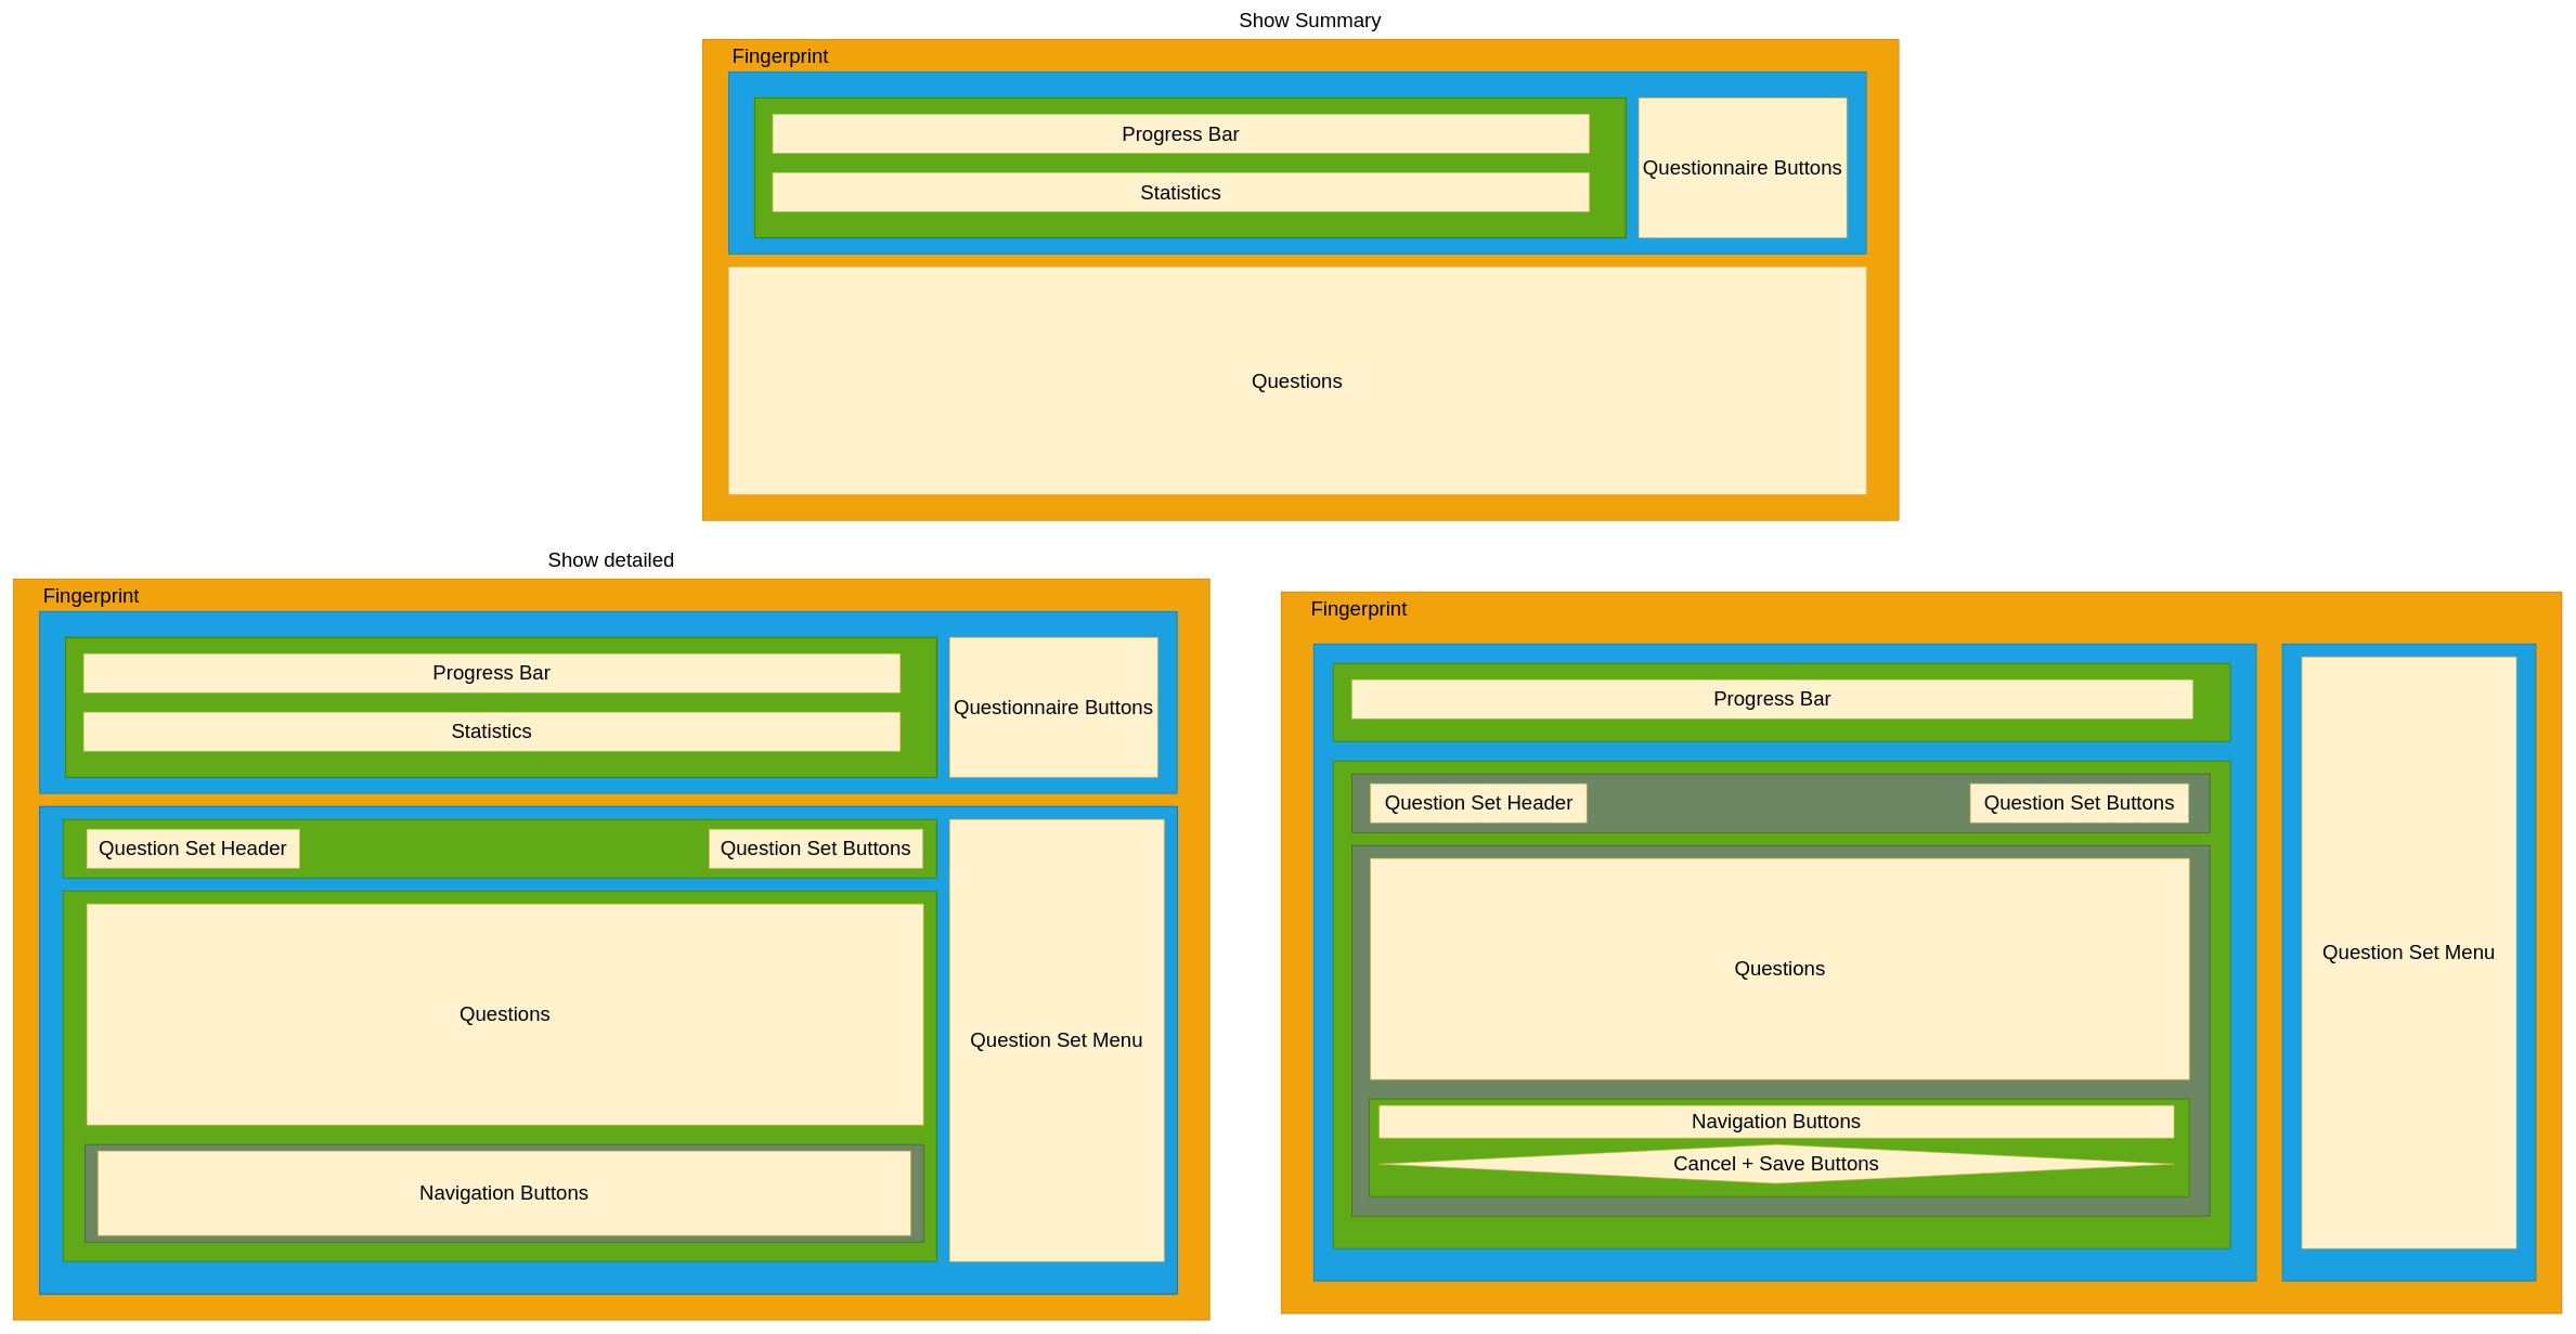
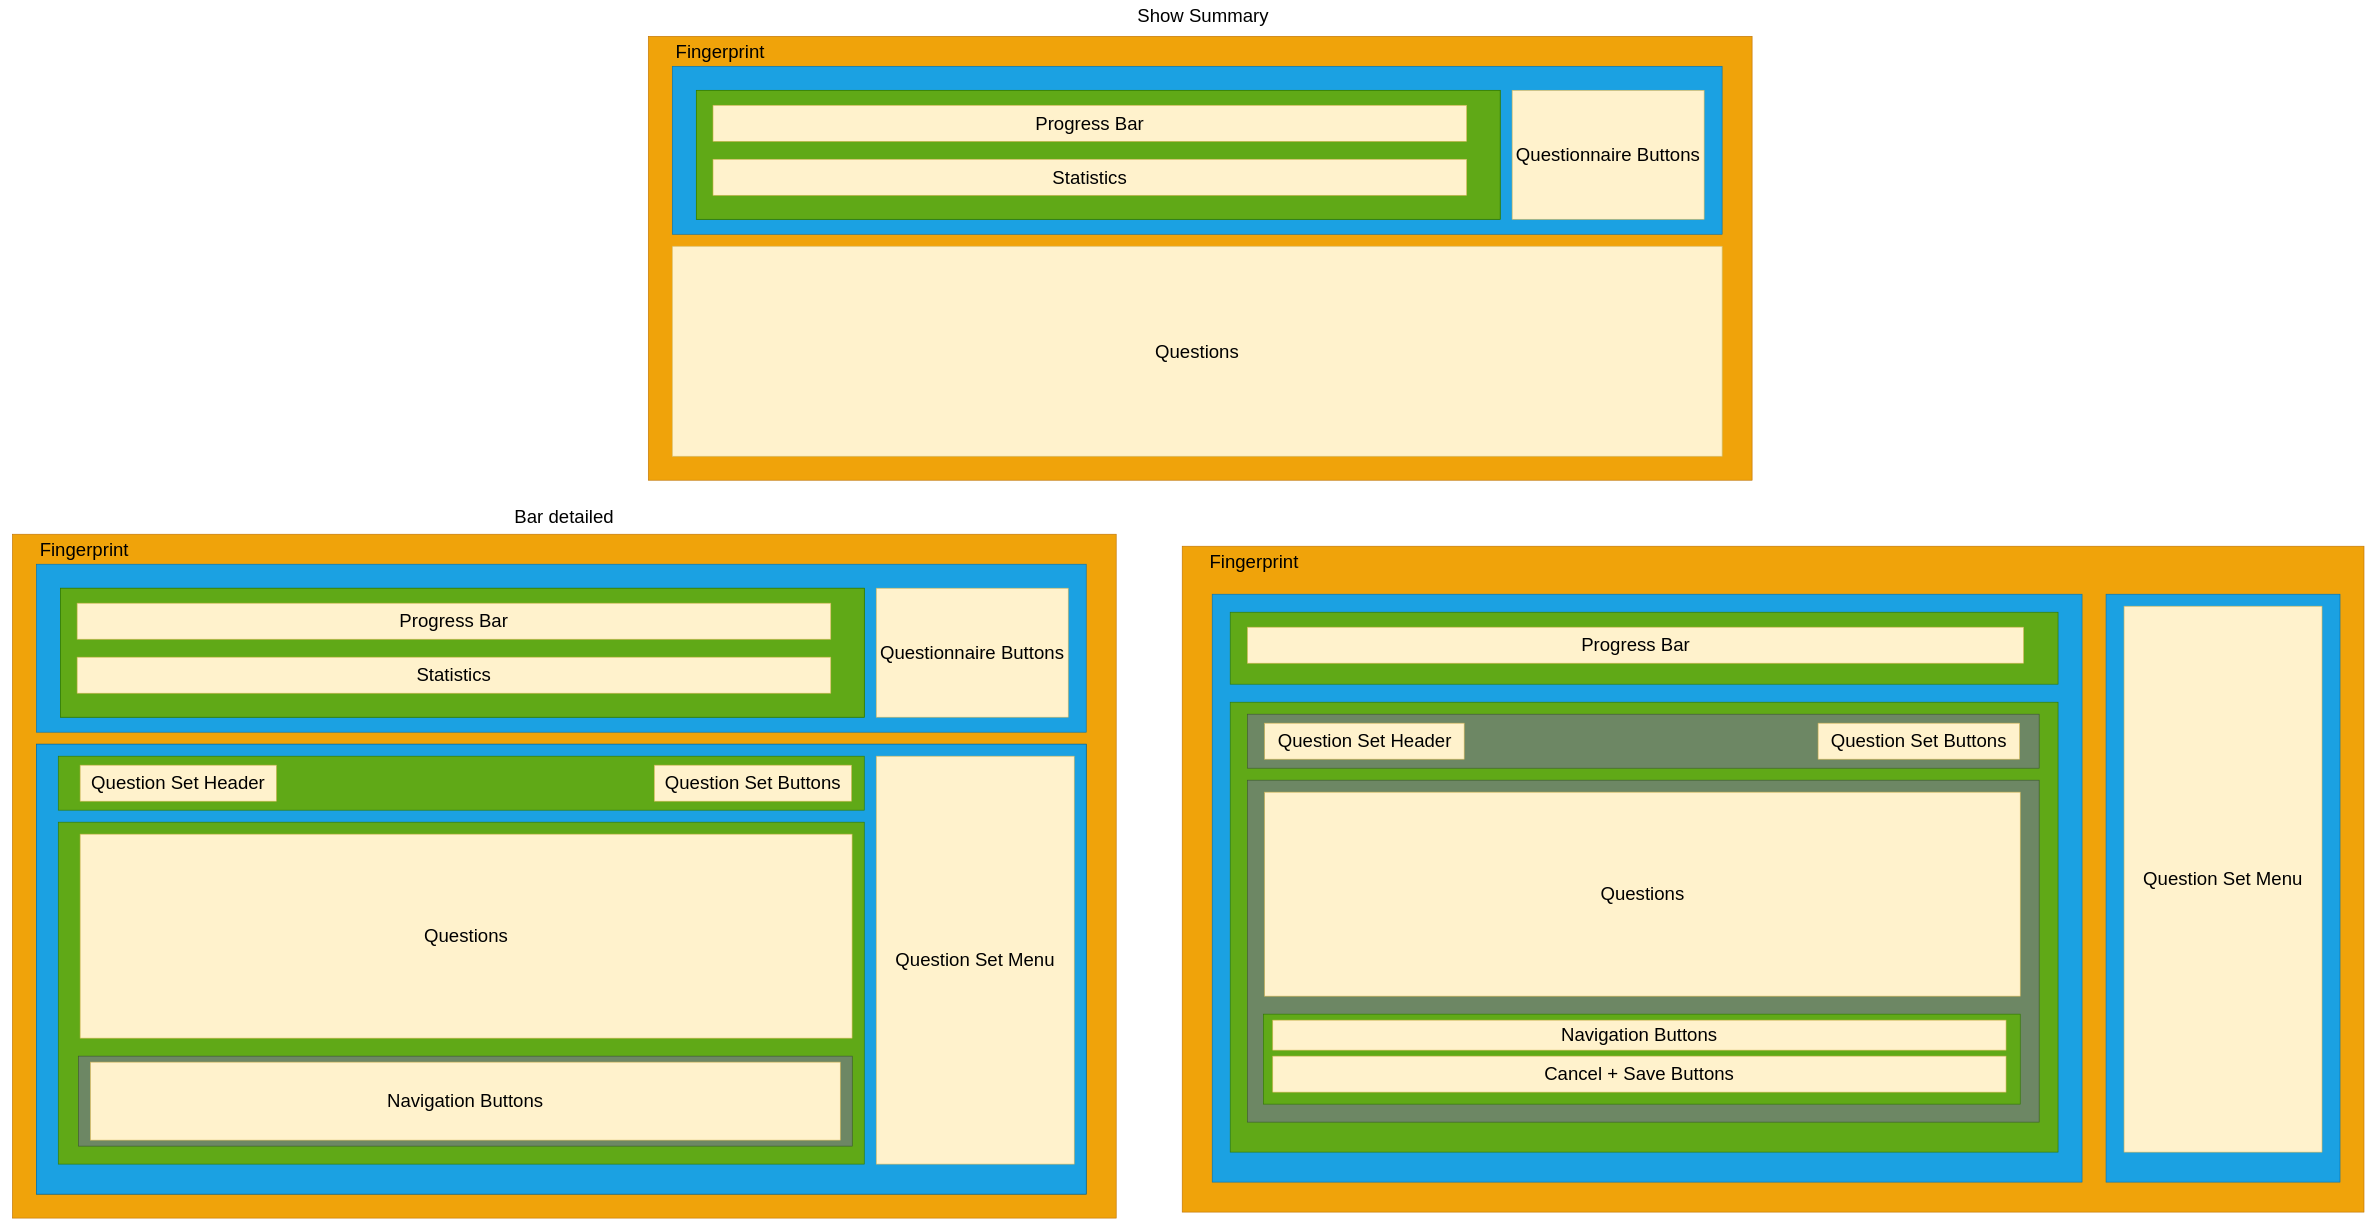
  <mxCell id="0" />
  <mxCell id="1" parent="0" />
  <mxCell id="2" value="" style="rounded=0;whiteSpace=wrap;html=1;shadow=0;glass=0;fillColor=#f0a30a;strokeColor=#BD7000;fontColor=#000000;fontSize=31;" vertex="1" parent="1"><mxGeometry x="20" y="890" width="1840" height="1140" as="geometry" /></mxCell>
  <mxCell id="3" value="" style="rounded=0;whiteSpace=wrap;html=1;shadow=0;glass=0;fontSize=31;fillColor=#1ba1e2;strokeColor=#006EAF;fontColor=#ffffff;" vertex="1" parent="1"><mxGeometry x="60" y="940" width="1750" height="280" as="geometry" /></mxCell>
  <mxCell id="4" value="Questionnaire Buttons" style="rounded=0;whiteSpace=wrap;html=1;shadow=0;glass=0;fontSize=31;fillColor=#fff2cc;strokeColor=#d6b656;" vertex="1" parent="1"><mxGeometry x="1460" y="980" width="320" height="215" as="geometry" /></mxCell>
  <mxCell id="5" value="" style="group;fontSize=31;fillColor=#60a917;strokeColor=#2D7600;fontColor=#ffffff;" vertex="1" connectable="0" parent="1"><mxGeometry x="100" y="980" width="1340" height="215" as="geometry" /></mxCell>
  <mxCell id="6" value="" style="rounded=0;whiteSpace=wrap;html=1;shadow=0;glass=0;fontSize=31;fillColor=#60a917;strokeColor=#2D7600;fontColor=#ffffff;" vertex="1" parent="5"><mxGeometry width="1340" height="215" as="geometry" /></mxCell>
  <mxCell id="7" value="Progress Bar" style="rounded=0;whiteSpace=wrap;html=1;shadow=0;glass=0;fontSize=31;fillColor=#fff2cc;strokeColor=#d6b656;" vertex="1" parent="5"><mxGeometry x="27.917" y="25" width="1256.25" height="60" as="geometry" /></mxCell>
  <mxCell id="8" value="Statistics" style="rounded=0;whiteSpace=wrap;html=1;shadow=0;glass=0;fontSize=31;fillColor=#fff2cc;strokeColor=#d6b656;" vertex="1" parent="5"><mxGeometry x="27.917" y="115" width="1256.25" height="60" as="geometry" /></mxCell>
  <mxCell id="9" value="" style="group;fontSize=31;fillColor=#6d8764;strokeColor=#3A5431;fontColor=#ffffff;" vertex="1" connectable="0" parent="1"><mxGeometry x="60" y="1240" width="1750" height="750" as="geometry" /></mxCell>
  <mxCell id="10" value="" style="rounded=0;whiteSpace=wrap;html=1;shadow=0;glass=0;fontSize=31;fillColor=#1ba1e2;strokeColor=#006EAF;fontColor=#ffffff;" vertex="1" parent="9"><mxGeometry width="1750" height="750" as="geometry" /></mxCell>
  <mxCell id="11" value="" style="rounded=0;whiteSpace=wrap;html=1;shadow=0;glass=0;fontSize=31;fillColor=#60a917;strokeColor=#2D7600;fontColor=#ffffff;" vertex="1" parent="9"><mxGeometry x="36.46" y="20" width="1343.54" height="90" as="geometry" /></mxCell>
  <mxCell id="12" value="Question Set Header" style="rounded=0;whiteSpace=wrap;html=1;shadow=0;glass=0;fontSize=31;fillColor=#fff2cc;strokeColor=#d6b656;" vertex="1" parent="9"><mxGeometry x="72.92" y="35" width="327.08" height="60" as="geometry" /></mxCell>
  <mxCell id="13" value="Question Set Buttons" style="rounded=0;whiteSpace=wrap;html=1;shadow=0;glass=0;fontSize=31;fillColor=#fff2cc;strokeColor=#d6b656;" vertex="1" parent="9"><mxGeometry x="1030" y="35" width="328.75" height="60" as="geometry" /></mxCell>
  <mxCell id="14" value="" style="rounded=0;whiteSpace=wrap;html=1;shadow=0;glass=0;fontSize=31;fillColor=#60a917;strokeColor=#2D7600;fontColor=#ffffff;" vertex="1" parent="9"><mxGeometry x="36.46" y="130" width="1343.54" height="570" as="geometry" /></mxCell>
  <mxCell id="15" value="Question Set Menu" style="rounded=0;whiteSpace=wrap;html=1;shadow=0;glass=0;fontSize=31;fillColor=#fff2cc;strokeColor=#d6b656;" vertex="1" parent="9"><mxGeometry x="1400" y="20" width="330" height="680" as="geometry" /></mxCell>
  <mxCell id="16" value="Questions" style="rounded=0;whiteSpace=wrap;html=1;shadow=0;glass=0;fontSize=31;fillColor=#fff2cc;strokeColor=#d6b656;" vertex="1" parent="9"><mxGeometry x="72.92" y="150" width="1286.77" height="340" as="geometry" /></mxCell>
  <mxCell id="17" value="" style="rounded=0;whiteSpace=wrap;html=1;shadow=0;glass=0;fontSize=31;fillColor=#6d8764;strokeColor=#3A5431;fontColor=#ffffff;" vertex="1" parent="9"><mxGeometry x="70" y="520" width="1290" height="150" as="geometry" /></mxCell>
  <mxCell id="18" value="Navigation Buttons" style="rounded=0;whiteSpace=wrap;html=1;shadow=0;glass=0;fontSize=31;fillColor=#fff2cc;strokeColor=#d6b656;" vertex="1" parent="9"><mxGeometry x="90" y="530" width="1250" height="130" as="geometry" /></mxCell>
  <mxCell id="19" value="Fingerprint" style="text;html=1;strokeColor=none;fillColor=none;align=center;verticalAlign=middle;whiteSpace=wrap;rounded=0;shadow=0;glass=0;fontSize=31;" vertex="1" parent="1"><mxGeometry x="60" y="905" width="160" height="20" as="geometry" /></mxCell>
  <mxCell id="20" value="" style="rounded=0;whiteSpace=wrap;html=1;shadow=0;glass=0;fillColor=#f0a30a;strokeColor=#BD7000;fontColor=#000000;fontSize=31;" vertex="1" parent="1"><mxGeometry x="1970" y="910" width="1970" height="1110" as="geometry" /></mxCell>
  <mxCell id="21" value="" style="rounded=0;whiteSpace=wrap;html=1;shadow=0;glass=0;fontSize=31;fillColor=#1ba1e2;strokeColor=#006EAF;fontColor=#ffffff;" vertex="1" parent="1"><mxGeometry x="3510" y="990" width="390" height="980" as="geometry" /></mxCell>
  <mxCell id="22" value="" style="rounded=0;whiteSpace=wrap;html=1;shadow=0;glass=0;fontSize=31;fillColor=#1ba1e2;strokeColor=#006EAF;fontColor=#ffffff;" vertex="1" parent="1"><mxGeometry x="2020" y="990" width="1450" height="980" as="geometry" /></mxCell>
  <mxCell id="23" value="" style="group;fontSize=31;fillColor=#60a917;strokeColor=#2D7600;fontColor=#ffffff;container=0;" vertex="1" connectable="0" parent="1"><mxGeometry x="2050" y="1170" width="1380" height="750" as="geometry" /></mxCell>
  <mxCell id="24" value="Fingerprint" style="text;html=1;strokeColor=none;fillColor=none;align=center;verticalAlign=middle;whiteSpace=wrap;rounded=0;shadow=0;glass=0;fontSize=31;" vertex="1" parent="1"><mxGeometry x="2010" y="925" width="160" height="20" as="geometry" /></mxCell>
  <mxCell id="25" value="Question Set Menu" style="rounded=0;whiteSpace=wrap;html=1;shadow=0;glass=0;fontSize=31;fillColor=#fff2cc;strokeColor=#d6b656;" vertex="1" parent="1"><mxGeometry x="3540" y="1010" width="330" height="910" as="geometry" /></mxCell>
  <mxCell id="26" value="" style="group" vertex="1" connectable="0" parent="1"><mxGeometry x="2050" y="1020" width="1380" height="120" as="geometry" /></mxCell>
  <mxCell id="27" value="" style="group;fontSize=31;fillColor=#60a917;strokeColor=#2D7600;fontColor=#ffffff;container=0;" vertex="1" connectable="0" parent="26"><mxGeometry width="1380" height="120" as="geometry" /></mxCell>
  <mxCell id="28" value="Progress Bar" style="rounded=0;whiteSpace=wrap;html=1;shadow=0;glass=0;fontSize=31;fillColor=#fff2cc;strokeColor=#d6b656;" vertex="1" parent="26"><mxGeometry x="28.75" y="25" width="1293.75" height="60" as="geometry" /></mxCell>
  <mxCell id="29" value="" style="rounded=0;whiteSpace=wrap;html=1;shadow=0;glass=0;fontSize=31;fillColor=#6d8764;strokeColor=#3A5431;fontColor=#ffffff;" vertex="1" parent="1"><mxGeometry x="2078.751" y="1190" width="1319.706" height="90" as="geometry" /></mxCell>
  <mxCell id="30" value="Question Set Header" style="rounded=0;whiteSpace=wrap;html=1;shadow=0;glass=0;fontSize=31;fillColor=#fff2cc;strokeColor=#d6b656;" vertex="1" parent="1"><mxGeometry x="2107.5" y="1205" width="332.5" height="60" as="geometry" /></mxCell>
  <mxCell id="31" value="Question Set Buttons" style="rounded=0;whiteSpace=wrap;html=1;shadow=0;glass=0;fontSize=31;fillColor=#fff2cc;strokeColor=#d6b656;" vertex="1" parent="1"><mxGeometry x="3030" y="1205" width="335.93" height="60" as="geometry" /></mxCell>
  <mxCell id="32" value="" style="rounded=0;whiteSpace=wrap;html=1;shadow=0;glass=0;fontSize=31;fillColor=#6d8764;strokeColor=#3A5431;fontColor=#ffffff;" vertex="1" parent="1"><mxGeometry x="2078.751" y="1300" width="1319.706" height="570" as="geometry" /></mxCell>
  <mxCell id="33" value="Questions" style="rounded=0;whiteSpace=wrap;html=1;shadow=0;glass=0;fontSize=31;fillColor=#fff2cc;strokeColor=#d6b656;" vertex="1" parent="1"><mxGeometry x="2107.503" y="1320" width="1259.412" height="340" as="geometry" /></mxCell>
  <mxCell id="34" value="" style="rounded=0;whiteSpace=wrap;html=1;shadow=0;glass=0;fontSize=31;fillColor=#60a917;strokeColor=#2D7600;fontColor=#ffffff;" vertex="1" parent="1"><mxGeometry x="2105.2" y="1690" width="1261.714" height="150" as="geometry" /></mxCell>
  <mxCell id="35" value="Navigation Buttons" style="rounded=0;whiteSpace=wrap;html=1;shadow=0;glass=0;fontSize=31;fillColor=#fff2cc;strokeColor=#d6b656;" vertex="1" parent="1"><mxGeometry x="2120.971" y="1700" width="1222.286" height="50" as="geometry" /></mxCell>
- <mxCell id="36" value="Cancel + Save Buttons" style="rhombus;whiteSpace=wrap;html=1;shadow=0;glass=0;fontSize=31;fillColor=#fff2cc;strokeColor=#d6b656;" vertex="1" parent="1"><mxGeometry x="2120.971" y="1760" width="1222.286" height="60" as="geometry" /></mxCell>
- <mxCell id="37" value="Show detailed" style="text;html=1;strokeColor=none;fillColor=none;align=center;verticalAlign=middle;whiteSpace=wrap;rounded=0;shadow=0;glass=0;fontSize=31;" vertex="1" parent="1"><mxGeometry x="765" y="850" width="350" height="20" as="geometry" /></mxCell>
+ <mxCell id="36" value="Cancel + Save Buttons" style="rounded=0;whiteSpace=wrap;html=1;shadow=0;glass=0;fontSize=31;fillColor=#fff2cc;strokeColor=#d6b656;" vertex="1" parent="1"><mxGeometry x="2120.971" y="1760" width="1222.286" height="60" as="geometry" /></mxCell>
+ <mxCell id="37" value="Bar detailed" style="text;html=1;strokeColor=none;fillColor=none;align=center;verticalAlign=middle;whiteSpace=wrap;rounded=0;shadow=0;glass=0;fontSize=31;" vertex="1" parent="1"><mxGeometry x="765" y="850" width="350" height="20" as="geometry" /></mxCell>
  <mxCell id="38" value="" style="rounded=0;whiteSpace=wrap;html=1;shadow=0;glass=0;fillColor=#f0a30a;strokeColor=#BD7000;fontColor=#000000;fontSize=31;" vertex="1" parent="1"><mxGeometry x="1080" y="60" width="1840" height="740" as="geometry" /></mxCell>
  <mxCell id="39" value="" style="rounded=0;whiteSpace=wrap;html=1;shadow=0;glass=0;fontSize=31;fillColor=#1ba1e2;strokeColor=#006EAF;fontColor=#ffffff;" vertex="1" parent="1"><mxGeometry x="1120" y="110" width="1750" height="280" as="geometry" /></mxCell>
  <mxCell id="40" value="Questionnaire Buttons" style="rounded=0;whiteSpace=wrap;html=1;shadow=0;glass=0;fontSize=31;fillColor=#fff2cc;strokeColor=#d6b656;" vertex="1" parent="1"><mxGeometry x="2520" y="150" width="320" height="215" as="geometry" /></mxCell>
  <mxCell id="41" value="" style="group;fontSize=31;fillColor=#60a917;strokeColor=#2D7600;fontColor=#ffffff;" vertex="1" connectable="0" parent="1"><mxGeometry x="1160" y="150" width="1340" height="215" as="geometry" /></mxCell>
  <mxCell id="42" value="" style="rounded=0;whiteSpace=wrap;html=1;shadow=0;glass=0;fontSize=31;fillColor=#60a917;strokeColor=#2D7600;fontColor=#ffffff;" vertex="1" parent="41"><mxGeometry width="1340" height="215" as="geometry" /></mxCell>
  <mxCell id="43" value="Progress Bar" style="rounded=0;whiteSpace=wrap;html=1;shadow=0;glass=0;fontSize=31;fillColor=#fff2cc;strokeColor=#d6b656;" vertex="1" parent="41"><mxGeometry x="27.917" y="25" width="1256.25" height="60" as="geometry" /></mxCell>
  <mxCell id="44" value="Statistics" style="rounded=0;whiteSpace=wrap;html=1;shadow=0;glass=0;fontSize=31;fillColor=#fff2cc;strokeColor=#d6b656;" vertex="1" parent="41"><mxGeometry x="27.917" y="115" width="1256.25" height="60" as="geometry" /></mxCell>
  <mxCell id="45" value="" style="group;fontSize=31;fillColor=#fff2cc;strokeColor=#d6b656;" vertex="1" connectable="0" parent="1"><mxGeometry x="1120" y="410" width="1750" height="350" as="geometry" /></mxCell>
  <mxCell id="46" value="Questions" style="rounded=0;whiteSpace=wrap;html=1;shadow=0;glass=0;fontSize=31;fillColor=#fff2cc;strokeColor=#d6b656;" vertex="1" parent="45"><mxGeometry width="1750" height="350" as="geometry" /></mxCell>
  <mxCell id="47" value="Fingerprint" style="text;html=1;strokeColor=none;fillColor=none;align=center;verticalAlign=middle;whiteSpace=wrap;rounded=0;shadow=0;glass=0;fontSize=31;" vertex="1" parent="1"><mxGeometry x="1120" y="75" width="160" height="20" as="geometry" /></mxCell>
- <mxCell id="48" value="Show Summary" style="text;html=1;strokeColor=none;fillColor=none;align=center;verticalAlign=middle;whiteSpace=wrap;rounded=0;shadow=0;glass=0;fontSize=31;" vertex="1" parent="1"><mxGeometry x="1840" y="20" width="350" height="20" as="geometry" /></mxCell>
+ <mxCell id="48" value="Show Summary" style="text;html=1;strokeColor=none;fillColor=none;align=center;verticalAlign=middle;whiteSpace=wrap;rounded=0;shadow=0;glass=0;fontSize=31;" vertex="1" parent="1"><mxGeometry x="1830" y="15" width="350" height="20" as="geometry" /></mxCell>
